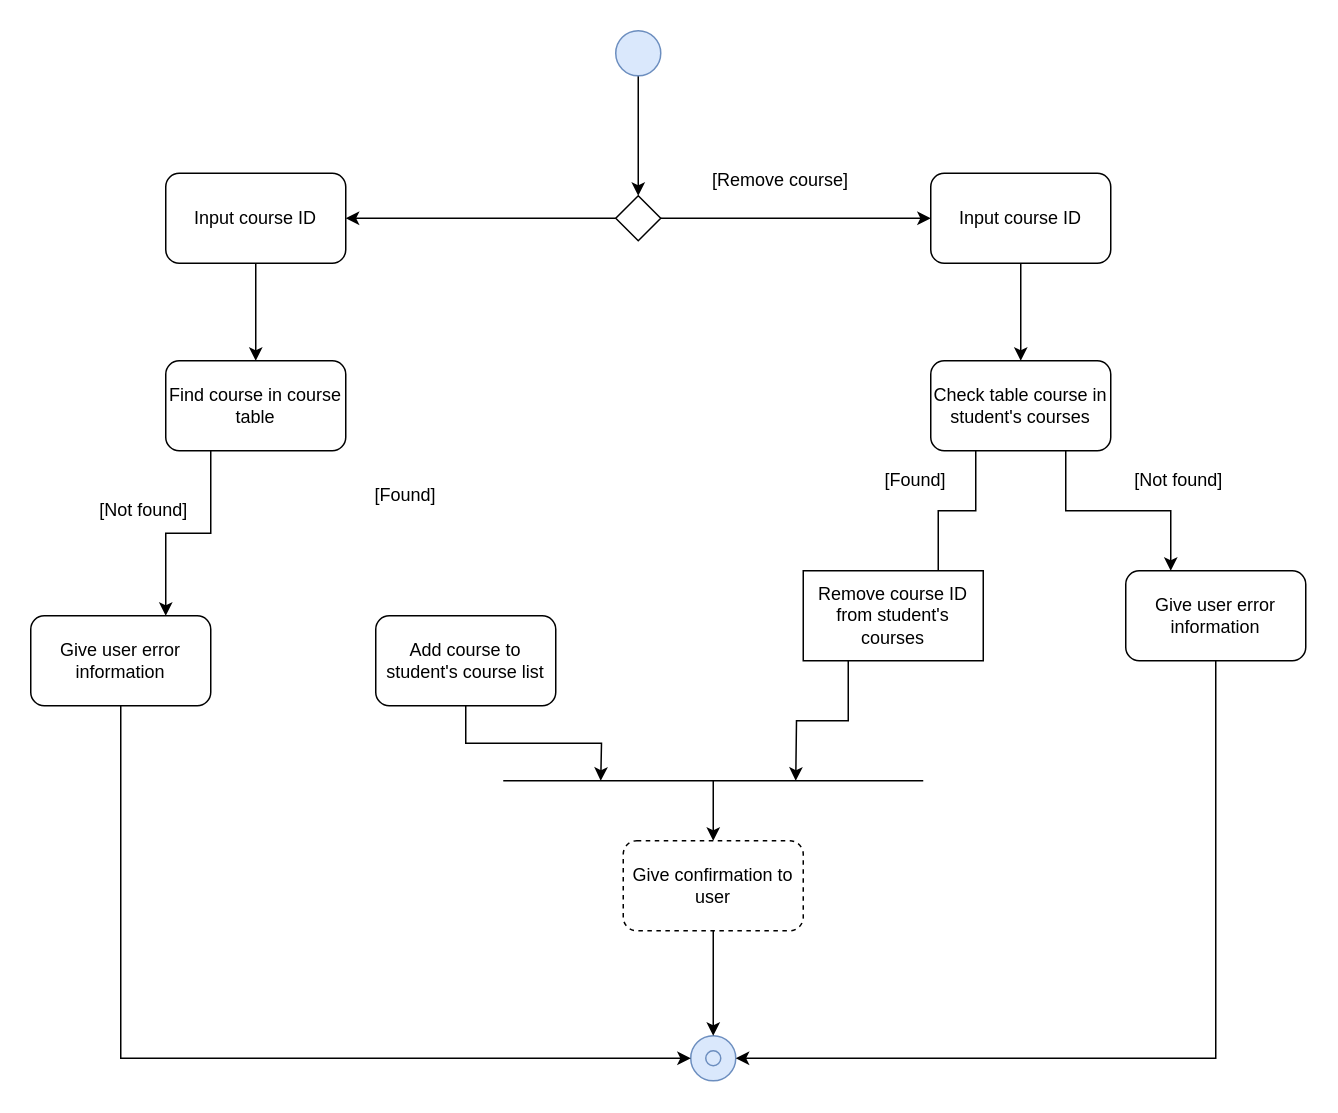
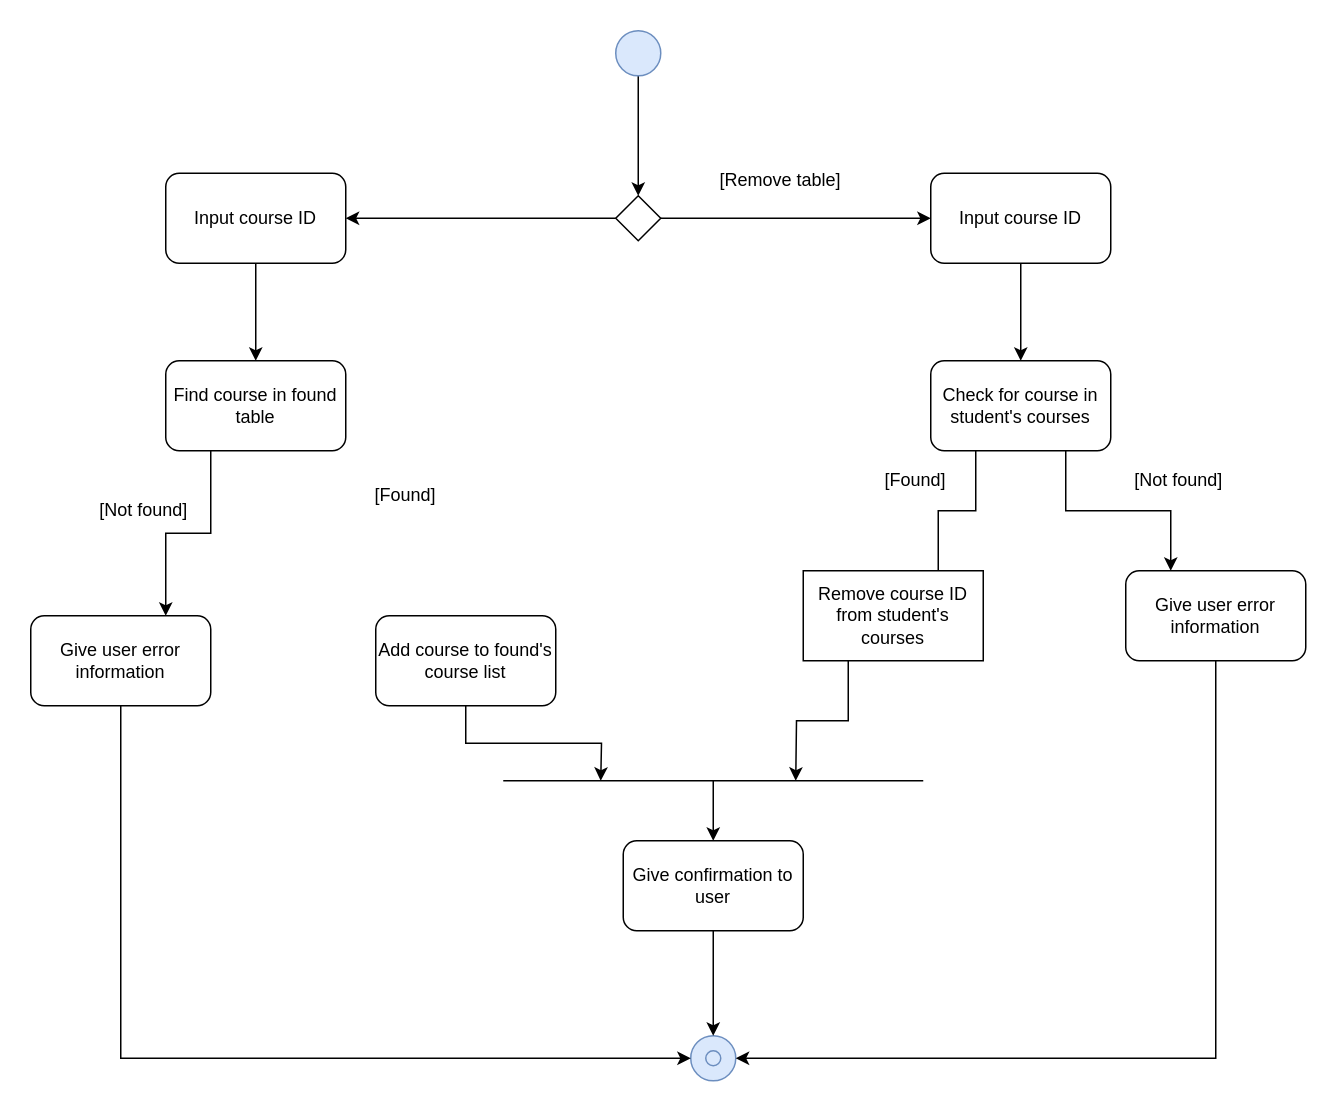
  <mxCell id="0" />
  <mxCell id="1" parent="0" />
  <mxCell id="2" style="edgeStyle=orthogonalEdgeStyle;rounded=0;orthogonalLoop=1;jettySize=auto;html=1;exitX=0.5;exitY=1;exitDx=0;exitDy=0;entryX=0.5;entryY=0;entryDx=0;entryDy=0;" edge="1" parent="1" source="3" target="9"><mxGeometry relative="1" as="geometry" /></mxCell>
  <mxCell id="3" value="" style="ellipse;whiteSpace=wrap;html=1;aspect=fixed;fillColor=#dae8fc;strokeColor=#6c8ebf;" parent="1" vertex="1"><mxGeometry x="410" y="20" width="30" height="30" as="geometry" /></mxCell>
  <mxCell id="4" value="" style="group" parent="1" vertex="1" connectable="0"><mxGeometry x="460" y="690" width="30" height="30" as="geometry" /></mxCell>
  <mxCell id="5" value="" style="ellipse;whiteSpace=wrap;html=1;aspect=fixed;fillColor=#dae8fc;strokeColor=#6c8ebf;" parent="4" vertex="1"><mxGeometry width="30" height="30" as="geometry" /></mxCell>
  <mxCell id="6" value="" style="ellipse;whiteSpace=wrap;html=1;aspect=fixed;fillColor=#dae8fc;strokeColor=#6c8ebf;" parent="4" vertex="1"><mxGeometry x="10" y="10" width="10" height="10" as="geometry" /></mxCell>
  <mxCell id="7" style="edgeStyle=orthogonalEdgeStyle;rounded=0;orthogonalLoop=1;jettySize=auto;html=1;exitX=0;exitY=0.5;exitDx=0;exitDy=0;entryX=1;entryY=0.5;entryDx=0;entryDy=0;" edge="1" parent="1" source="9" target="12"><mxGeometry relative="1" as="geometry"><mxPoint x="240" y="145" as="targetPoint" /></mxGeometry></mxCell>
  <mxCell id="8" style="edgeStyle=orthogonalEdgeStyle;rounded=0;orthogonalLoop=1;jettySize=auto;html=1;exitX=1;exitY=0.5;exitDx=0;exitDy=0;entryX=0;entryY=0.5;entryDx=0;entryDy=0;" edge="1" parent="1" source="9" target="14"><mxGeometry relative="1" as="geometry"><mxPoint x="610" y="145" as="targetPoint" /></mxGeometry></mxCell>
  <mxCell id="9" value="" style="rhombus;whiteSpace=wrap;html=1;" vertex="1" parent="1"><mxGeometry x="410" y="130" width="30" height="30" as="geometry" /></mxCell>
- <mxCell id="10" value="[Remove course]" style="text;html=1;strokeColor=none;fillColor=none;align=center;verticalAlign=middle;whiteSpace=wrap;rounded=0;" vertex="1" parent="1"><mxGeometry x="470" y="110" width="100" height="20" as="geometry" /></mxCell>
+ <mxCell id="10" value="[Remove table]" style="text;html=1;strokeColor=none;fillColor=none;align=center;verticalAlign=middle;whiteSpace=wrap;rounded=0;" vertex="1" parent="1"><mxGeometry x="470" y="110" width="100" height="20" as="geometry" /></mxCell>
  <mxCell id="11" style="edgeStyle=orthogonalEdgeStyle;rounded=0;orthogonalLoop=1;jettySize=auto;html=1;exitX=0.5;exitY=1;exitDx=0;exitDy=0;" edge="1" parent="1" source="12" target="16"><mxGeometry relative="1" as="geometry" /></mxCell>
  <mxCell id="12" value="Input course ID" style="rounded=1;whiteSpace=wrap;html=1;" vertex="1" parent="1"><mxGeometry x="110" y="115" width="120" height="60" as="geometry" /></mxCell>
  <mxCell id="13" style="edgeStyle=orthogonalEdgeStyle;rounded=0;orthogonalLoop=1;jettySize=auto;html=1;exitX=0.5;exitY=1;exitDx=0;exitDy=0;entryX=0.5;entryY=0;entryDx=0;entryDy=0;" edge="1" parent="1" source="14" target="25"><mxGeometry relative="1" as="geometry" /></mxCell>
  <mxCell id="14" value="Input course ID" style="rounded=1;whiteSpace=wrap;html=1;" vertex="1" parent="1"><mxGeometry x="620" y="115" width="120" height="60" as="geometry" /></mxCell>
  <mxCell id="15" style="edgeStyle=orthogonalEdgeStyle;rounded=0;orthogonalLoop=1;jettySize=auto;html=1;exitX=0.25;exitY=1;exitDx=0;exitDy=0;entryX=0.75;entryY=0;entryDx=0;entryDy=0;" edge="1" parent="1" source="16" target="29"><mxGeometry relative="1" as="geometry" /></mxCell>
- <mxCell id="16" value="Find course in course table" style="rounded=1;whiteSpace=wrap;html=1;" vertex="1" parent="1"><mxGeometry x="110" y="240" width="120" height="60" as="geometry" /></mxCell>
+ <mxCell id="16" value="Find course in found table" style="rounded=1;whiteSpace=wrap;html=1;" vertex="1" parent="1"><mxGeometry x="110" y="240" width="120" height="60" as="geometry" /></mxCell>
  <mxCell id="17" style="edgeStyle=orthogonalEdgeStyle;rounded=0;orthogonalLoop=1;jettySize=auto;html=1;exitX=0.5;exitY=1;exitDx=0;exitDy=0;" edge="1" parent="1" source="18"><mxGeometry relative="1" as="geometry"><mxPoint x="400" y="520" as="targetPoint" /></mxGeometry></mxCell>
- <mxCell id="18" value="Add course to student's course list" style="rounded=1;whiteSpace=wrap;html=1;" vertex="1" parent="1"><mxGeometry x="250" y="410" width="120" height="60" as="geometry" /></mxCell>
+ <mxCell id="18" value="Add course to found's course list" style="rounded=1;whiteSpace=wrap;html=1;" vertex="1" parent="1"><mxGeometry x="250" y="410" width="120" height="60" as="geometry" /></mxCell>
  <mxCell id="19" value="" style="endArrow=none;html=1;" edge="1" parent="1"><mxGeometry width="50" height="50" relative="1" as="geometry"><mxPoint x="335" y="520" as="sourcePoint" /><mxPoint x="615" y="520" as="targetPoint" /></mxGeometry></mxCell>
  <mxCell id="20" style="edgeStyle=orthogonalEdgeStyle;rounded=0;orthogonalLoop=1;jettySize=auto;html=1;exitX=0.5;exitY=1;exitDx=0;exitDy=0;entryX=0.5;entryY=0;entryDx=0;entryDy=0;" edge="1" parent="1" source="21" target="5"><mxGeometry relative="1" as="geometry" /></mxCell>
- <mxCell id="21" value="Give confirmation to user" style="rounded=1;whiteSpace=wrap;html=1;dashed=1;" vertex="1" parent="1"><mxGeometry x="415" y="560" width="120" height="60" as="geometry" /></mxCell>
+ <mxCell id="21" value="Give confirmation to user" style="rounded=1;whiteSpace=wrap;html=1;" vertex="1" parent="1"><mxGeometry x="415" y="560" width="120" height="60" as="geometry" /></mxCell>
  <mxCell id="22" value="" style="endArrow=classic;html=1;entryX=0.5;entryY=0;entryDx=0;entryDy=0;" edge="1" parent="1" target="21"><mxGeometry width="50" height="50" relative="1" as="geometry"><mxPoint x="475" y="520" as="sourcePoint" /><mxPoint x="460" y="340" as="targetPoint" /></mxGeometry></mxCell>
  <mxCell id="23" style="edgeStyle=orthogonalEdgeStyle;rounded=0;orthogonalLoop=1;jettySize=auto;html=1;exitX=0.25;exitY=1;exitDx=0;exitDy=0;entryX=0.75;entryY=0;entryDx=0;entryDy=0;endArrow=none;" edge="1" parent="1" source="25" target="33"><mxGeometry relative="1" as="geometry" /></mxCell>
  <mxCell id="24" style="edgeStyle=orthogonalEdgeStyle;rounded=0;orthogonalLoop=1;jettySize=auto;html=1;exitX=0.75;exitY=1;exitDx=0;exitDy=0;entryX=0.25;entryY=0;entryDx=0;entryDy=0;" edge="1" parent="1" source="25" target="35"><mxGeometry relative="1" as="geometry" /></mxCell>
- <mxCell id="25" value="Check table course in student's courses" style="rounded=1;whiteSpace=wrap;html=1;" vertex="1" parent="1"><mxGeometry x="620" y="240" width="120" height="60" as="geometry" /></mxCell>
+ <mxCell id="25" value="Check for course in student's courses" style="rounded=1;whiteSpace=wrap;html=1;" vertex="1" parent="1"><mxGeometry x="620" y="240" width="120" height="60" as="geometry" /></mxCell>
  <mxCell id="26" value="[Found]" style="text;html=1;strokeColor=none;fillColor=none;align=center;verticalAlign=middle;whiteSpace=wrap;rounded=0;" vertex="1" parent="1"><mxGeometry x="250" y="320" width="40" height="20" as="geometry" /></mxCell>
  <mxCell id="27" value="[Not found]" style="text;html=1;align=center;verticalAlign=middle;resizable=0;points=[];autosize=1;" vertex="1" parent="1"><mxGeometry x="60" y="330" width="70" height="20" as="geometry" /></mxCell>
  <mxCell id="28" style="edgeStyle=orthogonalEdgeStyle;rounded=0;orthogonalLoop=1;jettySize=auto;html=1;exitX=0.5;exitY=1;exitDx=0;exitDy=0;entryX=0;entryY=0.5;entryDx=0;entryDy=0;" edge="1" parent="1" source="29" target="5"><mxGeometry relative="1" as="geometry" /></mxCell>
  <mxCell id="29" value="Give user error information" style="rounded=1;whiteSpace=wrap;html=1;" vertex="1" parent="1"><mxGeometry x="20" y="410" width="120" height="60" as="geometry" /></mxCell>
  <mxCell id="30" value="[Not found]" style="text;html=1;align=center;verticalAlign=middle;resizable=0;points=[];autosize=1;" vertex="1" parent="1"><mxGeometry x="750" y="310" width="70" height="20" as="geometry" /></mxCell>
  <mxCell id="31" value="[Found]" style="text;html=1;strokeColor=none;fillColor=none;align=center;verticalAlign=middle;whiteSpace=wrap;rounded=0;" vertex="1" parent="1"><mxGeometry x="590" y="310" width="40" height="20" as="geometry" /></mxCell>
  <mxCell id="32" style="edgeStyle=orthogonalEdgeStyle;rounded=0;orthogonalLoop=1;jettySize=auto;html=1;exitX=0.25;exitY=1;exitDx=0;exitDy=0;" edge="1" parent="1" source="33"><mxGeometry relative="1" as="geometry"><mxPoint x="530" y="520" as="targetPoint" /></mxGeometry></mxCell>
  <mxCell id="33" value="Remove course ID from student's courses" style="whiteSpace=wrap;html=1;rounded=0;" vertex="1" parent="1"><mxGeometry x="535" y="380" width="120" height="60" as="geometry" /></mxCell>
  <mxCell id="34" style="edgeStyle=orthogonalEdgeStyle;rounded=0;orthogonalLoop=1;jettySize=auto;html=1;exitX=0.5;exitY=1;exitDx=0;exitDy=0;entryX=1;entryY=0.5;entryDx=0;entryDy=0;" edge="1" parent="1" source="35" target="5"><mxGeometry relative="1" as="geometry" /></mxCell>
  <mxCell id="35" value="Give user error information" style="rounded=1;whiteSpace=wrap;html=1;" vertex="1" parent="1"><mxGeometry x="750" y="380" width="120" height="60" as="geometry" /></mxCell>
